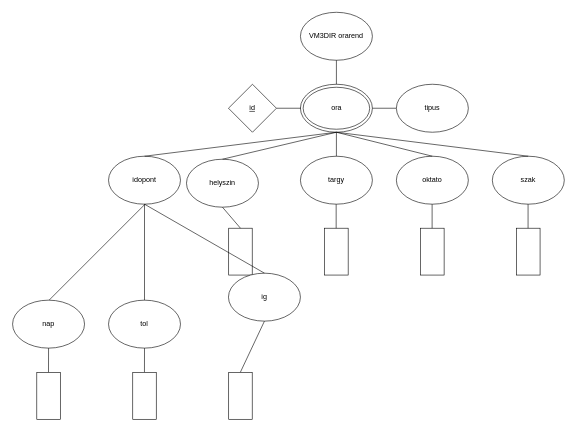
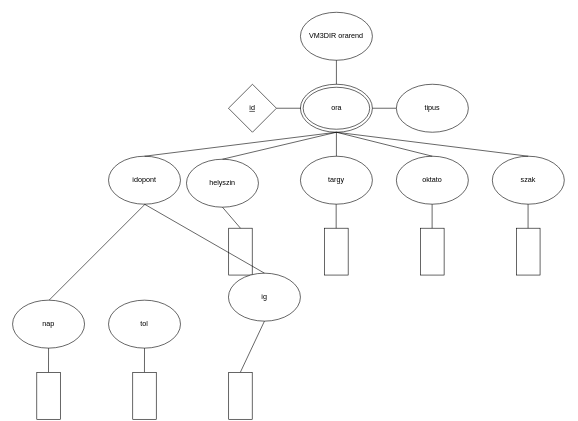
  <mxCell id="0" />
  <mxCell id="1" parent="0" />
  <mxCell id="2" value="VM3DIR orarend" style="ellipse;whiteSpace=wrap;html=1;" parent="1" vertex="1"><mxGeometry x="500.06" y="20" width="120" height="80" as="geometry" /></mxCell>
  <mxCell id="3" value="" style="ellipse;whiteSpace=wrap;html=1;gradientColor=none;strokeColor=default;" parent="1" vertex="1"><mxGeometry x="500.06" y="140" width="120" height="80" as="geometry" /></mxCell>
  <mxCell id="4" value="idopont" style="ellipse;whiteSpace=wrap;html=1;" parent="1" vertex="1"><mxGeometry x="180.06" y="260" width="120" height="80" as="geometry" /></mxCell>
  <mxCell id="5" value="helyszin" style="ellipse;whiteSpace=wrap;html=1;" parent="1" vertex="1"><mxGeometry x="310.06" y="265" width="120" height="80" as="geometry" /></mxCell>
  <mxCell id="6" value="szak" style="ellipse;whiteSpace=wrap;html=1;" parent="1" vertex="1"><mxGeometry x="820.06" y="260" width="120" height="80" as="geometry" /></mxCell>
  <mxCell id="7" value="oktato" style="ellipse;whiteSpace=wrap;html=1;" parent="1" vertex="1"><mxGeometry x="660.06" y="260" width="120" height="80" as="geometry" /></mxCell>
  <mxCell id="8" value="targy" style="ellipse;whiteSpace=wrap;html=1;" parent="1" vertex="1"><mxGeometry x="500.06" y="260" width="120" height="80" as="geometry" /></mxCell>
  <mxCell id="9" value="" style="rounded=0;whiteSpace=wrap;html=1;rotation=-90;" parent="1" vertex="1"><mxGeometry x="680.99" y="399.5" width="78.13" height="39.16" as="geometry" /></mxCell>
  <mxCell id="10" value="" style="rounded=0;whiteSpace=wrap;html=1;rotation=-90;" parent="1" vertex="1"><mxGeometry x="520.995" y="399.505" width="78.13" height="39.16" as="geometry" /></mxCell>
  <mxCell id="11" value="" style="rounded=0;whiteSpace=wrap;html=1;rotation=-90;" parent="1" vertex="1"><mxGeometry x="360.995" y="399.505" width="78.13" height="39.16" as="geometry" /></mxCell>
  <mxCell id="12" value="" style="rounded=0;whiteSpace=wrap;html=1;rotation=-90;" parent="1" vertex="1"><mxGeometry x="840.995" y="399.505" width="78.13" height="39.16" as="geometry" /></mxCell>
  <mxCell id="13" value="nap" style="ellipse;whiteSpace=wrap;html=1;" parent="1" vertex="1"><mxGeometry x="20.06" y="500" width="120" height="80" as="geometry" /></mxCell>
  <mxCell id="14" value="tol" style="ellipse;whiteSpace=wrap;html=1;" parent="1" vertex="1"><mxGeometry x="180.06" y="500" width="120" height="80" as="geometry" /></mxCell>
  <mxCell id="15" value="ig" style="ellipse;whiteSpace=wrap;html=1;" parent="1" vertex="1"><mxGeometry x="380.06" y="455" width="120" height="80" as="geometry" /></mxCell>
  <mxCell id="16" value="" style="endArrow=none;html=1;rounded=0;exitX=0.5;exitY=0;exitDx=0;exitDy=0;entryX=0.5;entryY=1;entryDx=0;entryDy=0;" parent="1" source="5" target="3" edge="1"><mxGeometry width="50" height="50" relative="1" as="geometry"><mxPoint x="411" y="245" as="sourcePoint" /><mxPoint x="411" y="215" as="targetPoint" /></mxGeometry></mxCell>
  <mxCell id="17" value="" style="endArrow=none;html=1;rounded=0;exitX=0.5;exitY=0;exitDx=0;exitDy=0;entryX=0.5;entryY=1;entryDx=0;entryDy=0;" parent="1" source="3" target="2" edge="1"><mxGeometry width="50" height="50" relative="1" as="geometry"><mxPoint x="521.93" y="140" as="sourcePoint" /><mxPoint x="571.93" y="90" as="targetPoint" /></mxGeometry></mxCell>
  <mxCell id="18" value="" style="endArrow=none;html=1;rounded=0;entryX=0.5;entryY=1;entryDx=0;entryDy=0;" parent="1" target="5" edge="1"><mxGeometry width="50" height="50" relative="1" as="geometry"><mxPoint x="400.06" y="380" as="sourcePoint" /><mxPoint x="510.06" y="310" as="targetPoint" /></mxGeometry></mxCell>
  <mxCell id="19" value="" style="endArrow=none;html=1;rounded=0;entryX=0.5;entryY=1;entryDx=0;entryDy=0;" parent="1" edge="1"><mxGeometry width="50" height="50" relative="1" as="geometry"><mxPoint x="559.64" y="380" as="sourcePoint" /><mxPoint x="559.64" y="340" as="targetPoint" /></mxGeometry></mxCell>
  <mxCell id="20" value="" style="endArrow=none;html=1;rounded=0;entryX=0.5;entryY=1;entryDx=0;entryDy=0;" parent="1" edge="1"><mxGeometry width="50" height="50" relative="1" as="geometry"><mxPoint x="719.64" y="380" as="sourcePoint" /><mxPoint x="719.64" y="340" as="targetPoint" /></mxGeometry></mxCell>
  <mxCell id="21" value="" style="endArrow=none;html=1;rounded=0;entryX=0.5;entryY=1;entryDx=0;entryDy=0;" parent="1" edge="1"><mxGeometry width="50" height="50" relative="1" as="geometry"><mxPoint x="879.64" y="380" as="sourcePoint" /><mxPoint x="879.64" y="340" as="targetPoint" /></mxGeometry></mxCell>
  <mxCell id="22" value="" style="endArrow=none;html=1;rounded=0;exitX=0.5;exitY=1;exitDx=0;exitDy=0;entryX=0.5;entryY=0;entryDx=0;entryDy=0;" parent="1" source="3" target="8" edge="1"><mxGeometry width="50" height="50" relative="1" as="geometry"><mxPoint x="621" y="180" as="sourcePoint" /><mxPoint x="721" y="170" as="targetPoint" /><Array as="points" /></mxGeometry></mxCell>
  <mxCell id="23" value="" style="endArrow=none;html=1;rounded=0;exitX=0.5;exitY=0;exitDx=0;exitDy=0;" parent="1" source="4" edge="1"><mxGeometry width="50" height="50" relative="1" as="geometry"><mxPoint x="240.06" y="265" as="sourcePoint" /><mxPoint x="560" y="220" as="targetPoint" /><Array as="points" /></mxGeometry></mxCell>
- <mxCell id="24" value="" style="endArrow=none;html=1;rounded=0;entryX=0.5;entryY=1;entryDx=0;entryDy=0;exitX=0.5;exitY=0;exitDx=0;exitDy=0;" parent="1" source="14" target="4" edge="1"><mxGeometry width="50" height="50" relative="1" as="geometry"><mxPoint x="200.06" y="390" as="sourcePoint" /><mxPoint x="240.06" y="360" as="targetPoint" /></mxGeometry></mxCell>
  <mxCell id="25" value="" style="endArrow=none;html=1;rounded=0;" parent="1" edge="1"><mxGeometry width="50" height="50" relative="1" as="geometry"><mxPoint x="81" y="500" as="sourcePoint" /><mxPoint x="241" y="340" as="targetPoint" /><Array as="points" /></mxGeometry></mxCell>
  <mxCell id="26" value="" style="endArrow=none;html=1;rounded=0;exitX=0.5;exitY=0;exitDx=0;exitDy=0;entryX=0.5;entryY=1;entryDx=0;entryDy=0;" parent="1" source="15" target="4" edge="1"><mxGeometry width="50" height="50" relative="1" as="geometry"><mxPoint x="237.99" y="522" as="sourcePoint" /><mxPoint x="360.99" y="350" as="targetPoint" /><Array as="points" /></mxGeometry></mxCell>
  <mxCell id="27" value="" style="endArrow=none;html=1;rounded=0;exitX=0.5;exitY=0;exitDx=0;exitDy=0;entryX=0.5;entryY=1;entryDx=0;entryDy=0;" parent="1" source="7" target="3" edge="1"><mxGeometry width="50" height="50" relative="1" as="geometry"><mxPoint x="856" y="240" as="sourcePoint" /><mxPoint x="602" y="208" as="targetPoint" /><Array as="points" /></mxGeometry></mxCell>
  <mxCell id="28" value="" style="endArrow=none;html=1;rounded=0;exitX=0;exitY=0.5;exitDx=0;exitDy=0;entryX=1;entryY=0.5;entryDx=0;entryDy=0;startArrow=none;" parent="1" target="3" edge="1"><mxGeometry width="50" height="50" relative="1" as="geometry"><mxPoint x="660.06" y="180" as="sourcePoint" /><mxPoint x="781" y="170" as="targetPoint" /><Array as="points" /></mxGeometry></mxCell>
  <mxCell id="29" value="" style="endArrow=none;html=1;rounded=0;startArrow=none;" parent="1" source="36" edge="1"><mxGeometry width="50" height="50" relative="1" as="geometry"><mxPoint x="141" y="250" as="sourcePoint" /><mxPoint x="501" y="180" as="targetPoint" /><Array as="points" /></mxGeometry></mxCell>
  <mxCell id="30" value="" style="rounded=0;whiteSpace=wrap;html=1;rotation=-90;" parent="1" vertex="1"><mxGeometry x="40.995" y="639.995" width="78.13" height="39.16" as="geometry" /></mxCell>
  <mxCell id="31" value="" style="rounded=0;whiteSpace=wrap;html=1;rotation=-90;" parent="1" vertex="1"><mxGeometry x="200.995" y="639.995" width="78.13" height="39.16" as="geometry" /></mxCell>
  <mxCell id="32" value="" style="rounded=0;whiteSpace=wrap;html=1;rotation=-90;" parent="1" vertex="1"><mxGeometry x="360.995" y="639.995" width="78.13" height="39.16" as="geometry" /></mxCell>
  <mxCell id="33" value="" style="endArrow=none;html=1;rounded=0;entryX=0.5;entryY=1;entryDx=0;entryDy=0;" parent="1" target="13" edge="1"><mxGeometry width="50" height="50" relative="1" as="geometry"><mxPoint x="80" y="620" as="sourcePoint" /><mxPoint x="79.47" y="590" as="targetPoint" /></mxGeometry></mxCell>
  <mxCell id="34" value="" style="endArrow=none;html=1;rounded=0;entryX=0.5;entryY=1;entryDx=0;entryDy=0;" parent="1" target="14" edge="1"><mxGeometry width="50" height="50" relative="1" as="geometry"><mxPoint x="240" y="620" as="sourcePoint" /><mxPoint x="239.47" y="590" as="targetPoint" /></mxGeometry></mxCell>
  <mxCell id="35" value="" style="endArrow=none;html=1;rounded=0;entryX=0.5;entryY=1;entryDx=0;entryDy=0;" parent="1" target="15" edge="1"><mxGeometry width="50" height="50" relative="1" as="geometry"><mxPoint x="400" y="620" as="sourcePoint" /><mxPoint x="399.47" y="590" as="targetPoint" /></mxGeometry></mxCell>
  <mxCell id="36" value="&lt;u&gt;id&lt;/u&gt;" style="rhombus;whiteSpace=wrap;html=1;" parent="1" vertex="1"><mxGeometry x="380.06" y="140" width="80" height="80" as="geometry" /></mxCell>
  <mxCell id="37" value="" style="endArrow=none;html=1;rounded=0;exitX=0.5;exitY=0;exitDx=0;exitDy=0;entryX=0.5;entryY=1;entryDx=0;entryDy=0;" parent="1" source="6" target="3" edge="1"><mxGeometry width="50" height="50" relative="1" as="geometry"><mxPoint x="1041" y="250" as="sourcePoint" /><mxPoint x="621" y="170" as="targetPoint" /><Array as="points" /></mxGeometry></mxCell>
  <mxCell id="38" value="tipus" style="ellipse;whiteSpace=wrap;html=1;" vertex="1" parent="1"><mxGeometry x="660.06" y="140" width="120" height="80" as="geometry" /></mxCell>
  <mxCell id="39" value="ora" style="ellipse;whiteSpace=wrap;html=1;gradientColor=none;strokeColor=default;" vertex="1" parent="1"><mxGeometry x="504.59" y="145" width="110.94" height="70" as="geometry" /></mxCell>
